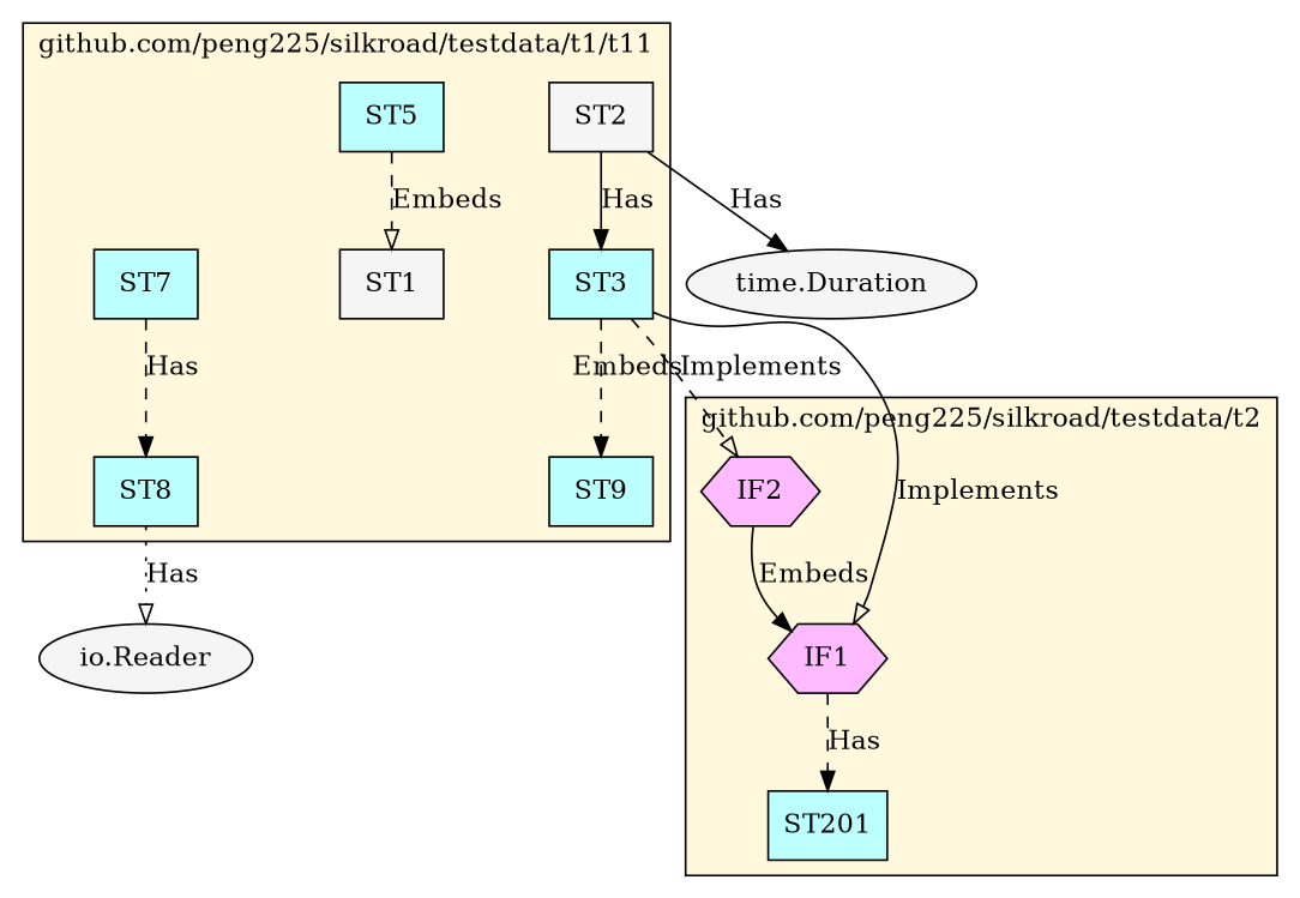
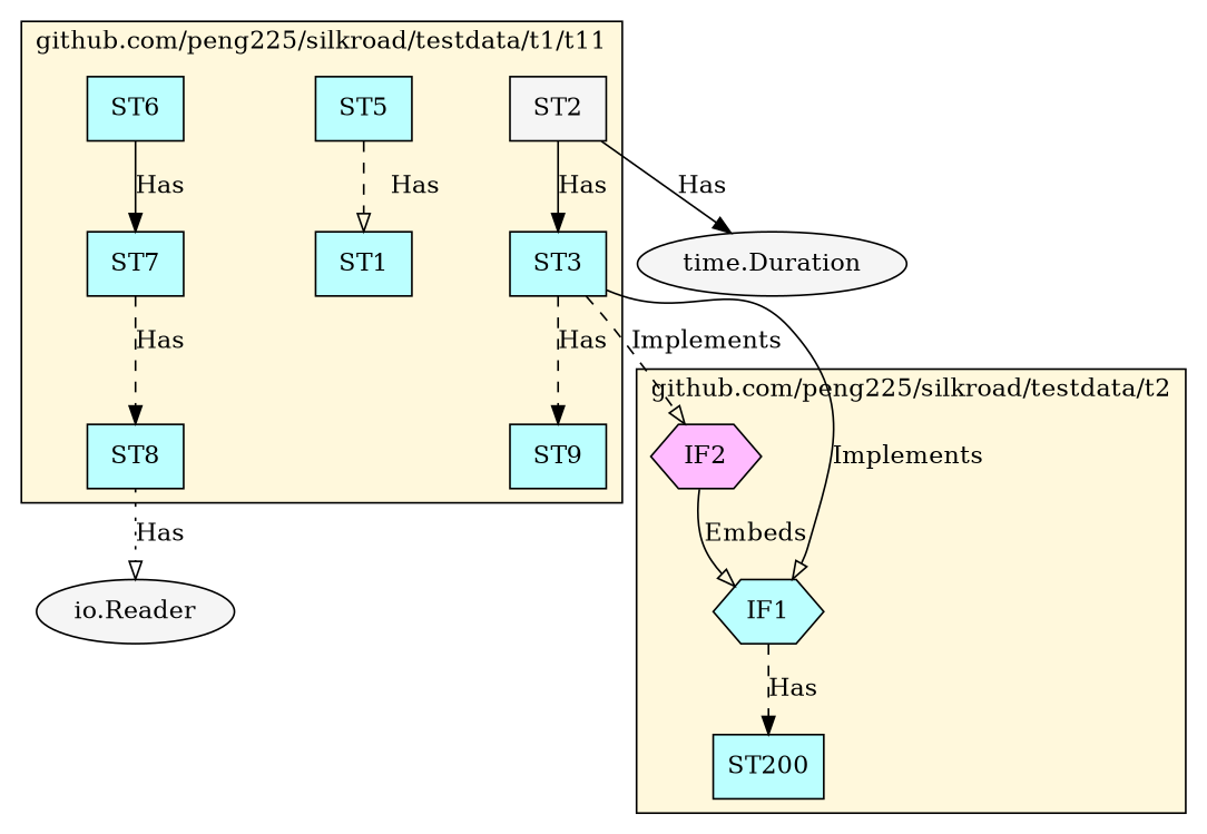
  digraph {
    node [fillcolor=paleturquoise1 shape=rect style=filled]
    edge [arrowhead=normal style=dashed]
-   n1 [label=ST201]
-   n2 [fillcolor=plum1 label=IF1 shape=hexagon]
+   n1 [label=ST200]
+   n2 [label=IF1 shape=hexagon]
    n3 [fillcolor=plum1 label=IF2 shape=hexagon]
    n4 [label=ST7]
    n5 [label=ST8]
-   n6 [fillcolor=whitesmoke label=ST1]
+   n6 [label=ST1]
    n7 [fillcolor=whitesmoke label=ST2]
    n8 [label=ST3]
    n9 [label=ST9]
    n10 [label=ST5]
+   n11 [label=ST6]
    "io.Reader" [fillcolor=whitesmoke shape=""]
    "time.Duration" [fillcolor=whitesmoke shape=""]
    subgraph cluster_1 {
      bgcolor=cornsilk
      label="github.com/peng225/silkroad/testdata/t2"
      style=solid
      n1
      n2
      n3
    }
    subgraph cluster_2 {
      bgcolor=cornsilk
      label="github.com/peng225/silkroad/testdata/t1/t11"
      style=solid
      n4
      n5
      n6
      n7
      n8
      n9
      n10
+     n11
    }
    n2 -> n1 [label=Has]
-   n3 -> n2 [label=Embeds style=solid]
+   n3 -> n2 [arrowhead=empty label=Embeds style=solid]
    n4 -> n5 [label=Has]
    n5 -> "io.Reader" [arrowhead=empty label=Has style=dotted]
    n7 -> n8 [label=Has style=solid]
    n7 -> "time.Duration" [label=Has style=solid]
    n8 -> n2 [arrowhead=empty label=Implements style=solid]
    n8 -> n3 [arrowhead=empty label=Implements]
-   n8 -> n9 [label=Embeds]
-   n10 -> n6 [arrowhead=empty label=Embeds]
+   n8 -> n9 [label=Has]
+   n10 -> n6 [arrowhead=empty label=Has]
+   n11 -> n4 [label=Has style=solid]
  }
